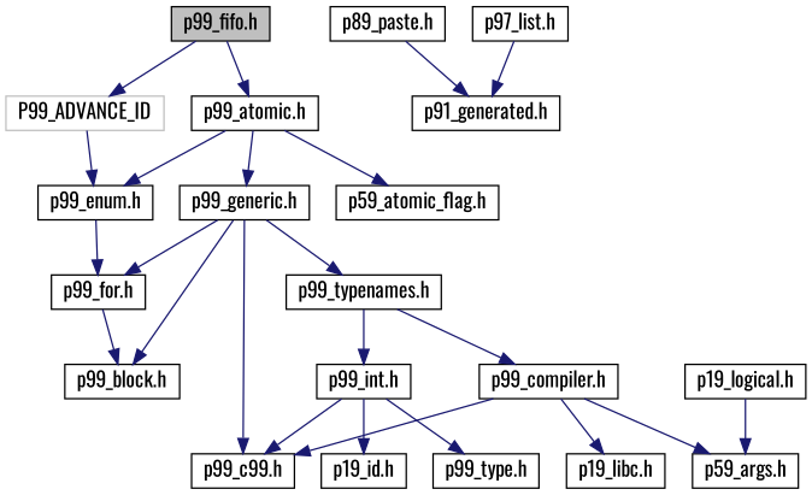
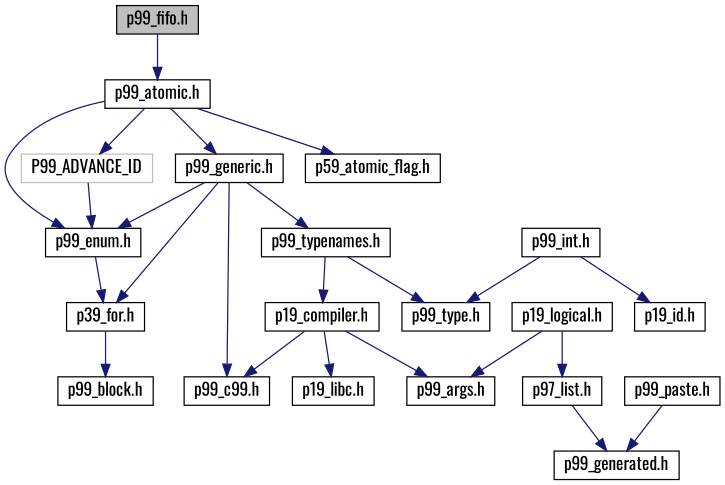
  digraph {
    fontname=Oswald
    node [color=black fillcolor=white fontname=Oswald fontsize=14 shape=record style=filled]
    edge [color=midnightblue fontname=Oswald fontsize=14 labelfontname=Helvetica labelfontsize=14 style=solid]
    n1 [fillcolor=grey75 fontcolor=black height=0.2 label="p99_fifo.h" width=0.4]
    n2 [height=0.2 label="p99_atomic.h" width=0.4]
    n3 [height=0.2 label="p99_enum.h" width=0.4]
-   n4 [height=0.2 label="p99_for.h" width=0.4]
+   n4 [height=0.2 label="p39_for.h" width=0.4]
    n5 [height=0.2 label="p99_generic.h" width=0.4]
    n6 [height=0.2 label="p99_c99.h" width=0.4]
    n7 [height=0.2 label="p99_typenames.h" width=0.4]
    n8 [color=grey75 height=0.2 label=P99_ADVANCE_ID width=0.4]
    n9 [height=0.2 label="p59_atomic_flag.h" width=0.4]
    n10 [height=0.2 label="p99_block.h" width=0.4]
    n11 [height=0.2 label="p99_int.h" width=0.4]
    n12 [height=0.2 label="p19_id.h" width=0.4]
    n13 [height=0.2 label="p99_type.h" width=0.4]
-   n14 [height=0.2 label="p99_compiler.h" width=0.4]
-   n15 [height=0.2 label="p59_args.h" width=0.4]
+   n14 [height=0.2 label="p19_compiler.h" width=0.4]
+   n15 [height=0.2 label="p99_args.h" width=0.4]
    n16 [height=0.2 label="p19_libc.h" width=0.4]
-   n17 [height=0.2 label="p89_paste.h" width=0.4]
-   n18 [height=0.2 label="p91_generated.h" width=0.4]
+   n17 [height=0.2 label="p99_paste.h" width=0.4]
+   n18 [height=0.2 label="p99_generated.h" width=0.4]
    n19 [height=0.2 label="p19_logical.h" width=0.4]
    n20 [height=0.2 label="p97_list.h" width=0.4]
    n1 -> n2
    n2 -> n3
    n2 -> n5
-   n1 -> n8
+   n2 -> n8
    n2 -> n9
    n3 -> n4
    n4 -> n10
-   n5 -> n10
+   n5 -> n3
    n5 -> n4
    n5 -> n6
    n5 -> n7
-   n7 -> n11
+   n7 -> n13
    n7 -> n14
    n8 -> n3
-   n11 -> n6
    n11 -> n12
    n11 -> n13
    n14 -> n6
    n14 -> n15
    n14 -> n16
    n17 -> n18
    n19 -> n15
+   n19 -> n20
    n20 -> n18
  }
